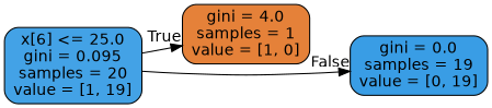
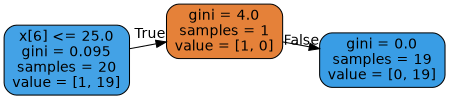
  digraph {
    rankdir=LR
    node [color=black fontname=helvetica shape=box style="filled, rounded"]
    edge [fontname=helvetica labeldistance=2.5]
    n1 [fillcolor="#43a2e6" label="x[6] <= 25.0\ngini = 0.095\nsamples = 20\nvalue = [1, 19]"]
    n2 [fillcolor="#e58139" label="gini = 4.0\nsamples = 1\nvalue = [1, 0]"]
    n3 [fillcolor="#399de5" label="gini = 0.0\nsamples = 19\nvalue = [0, 19]"]
    n1 -> n2 [headlabel=True labelangle=45]
-   n1 -> n3 [headlabel=False labelangle=-45]
+   n2 -> n3 [headlabel=False labelangle=-45]
  }
